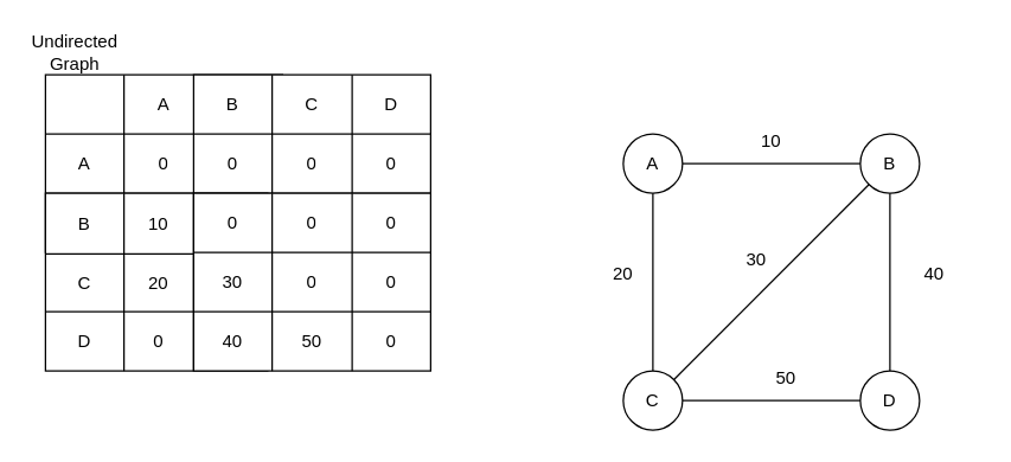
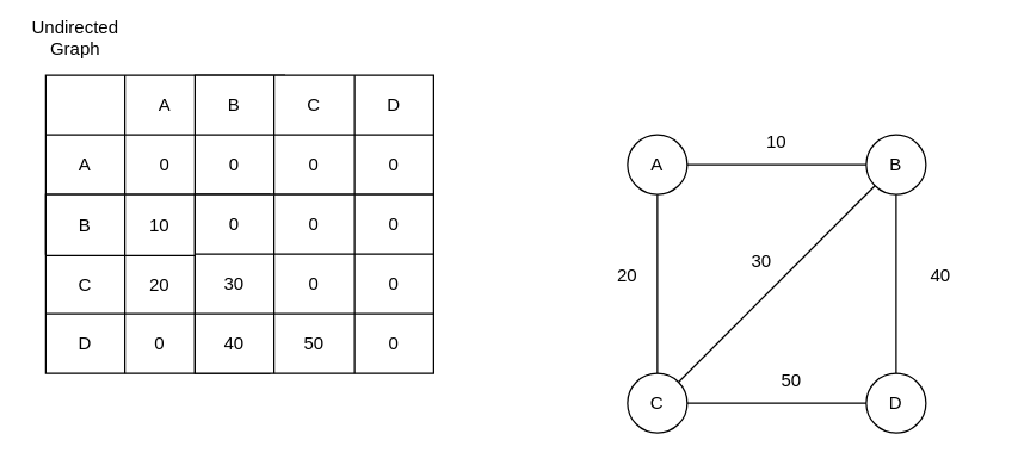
  <mxCell id="0" />
  <mxCell id="1" parent="0" />
  <mxCell id="2" value="" style="shape=table;html=1;whiteSpace=wrap;startSize=0;container=1;collapsible=0;childLayout=tableLayout;" vertex="1" parent="1"><mxGeometry x="30" y="50" width="160" height="120" as="geometry" /></mxCell>
  <mxCell id="3" value="" style="shape=tableRow;horizontal=0;startSize=0;swimlaneHead=0;swimlaneBody=0;top=0;left=0;bottom=0;right=0;collapsible=0;dropTarget=0;fillColor=none;points=[[0,0.5],[1,0.5]];portConstraint=eastwest;" vertex="1" parent="2"><mxGeometry width="160" height="40" as="geometry" /></mxCell>
  <mxCell id="4" value="" style="shape=partialRectangle;html=1;whiteSpace=wrap;connectable=0;fillColor=none;top=0;left=0;bottom=0;right=0;overflow=hidden;" vertex="1" parent="3"><mxGeometry width="53" height="40" as="geometry"><mxRectangle width="53" height="40" as="alternateBounds" /></mxGeometry></mxCell>
  <mxCell id="5" value="A" style="shape=partialRectangle;html=1;whiteSpace=wrap;connectable=0;fillColor=none;top=0;left=0;bottom=0;right=0;overflow=hidden;" vertex="1" parent="3"><mxGeometry x="53" width="54" height="40" as="geometry"><mxRectangle width="54" height="40" as="alternateBounds" /></mxGeometry></mxCell>
  <mxCell id="6" value="B" style="shape=partialRectangle;html=1;whiteSpace=wrap;connectable=0;fillColor=none;top=0;left=0;bottom=0;right=0;overflow=hidden;" vertex="1" parent="3"><mxGeometry x="107" width="53" height="40" as="geometry"><mxRectangle width="53" height="40" as="alternateBounds" /></mxGeometry></mxCell>
  <mxCell id="7" value="" style="shape=tableRow;horizontal=0;startSize=0;swimlaneHead=0;swimlaneBody=0;top=0;left=0;bottom=0;right=0;collapsible=0;dropTarget=0;fillColor=none;points=[[0,0.5],[1,0.5]];portConstraint=eastwest;" vertex="1" parent="2"><mxGeometry y="40" width="160" height="40" as="geometry" /></mxCell>
  <mxCell id="8" value="A" style="shape=partialRectangle;html=1;whiteSpace=wrap;connectable=0;fillColor=none;top=0;left=0;bottom=0;right=0;overflow=hidden;" vertex="1" parent="7"><mxGeometry width="53" height="40" as="geometry"><mxRectangle width="53" height="40" as="alternateBounds" /></mxGeometry></mxCell>
  <mxCell id="9" value="0" style="shape=partialRectangle;html=1;whiteSpace=wrap;connectable=0;fillColor=none;top=0;left=0;bottom=0;right=0;overflow=hidden;" vertex="1" parent="7"><mxGeometry x="53" width="54" height="40" as="geometry"><mxRectangle width="54" height="40" as="alternateBounds" /></mxGeometry></mxCell>
  <mxCell id="10" value="0" style="shape=partialRectangle;html=1;whiteSpace=wrap;connectable=0;fillColor=none;top=0;left=0;bottom=0;right=0;overflow=hidden;" vertex="1" parent="7"><mxGeometry x="107" width="53" height="40" as="geometry"><mxRectangle width="53" height="40" as="alternateBounds" /></mxGeometry></mxCell>
  <mxCell id="11" value="" style="shape=tableRow;horizontal=0;startSize=0;swimlaneHead=0;swimlaneBody=0;top=0;left=0;bottom=0;right=0;collapsible=0;dropTarget=0;fillColor=none;points=[[0,0.5],[1,0.5]];portConstraint=eastwest;" vertex="1" parent="2"><mxGeometry y="80" width="160" height="40" as="geometry" /></mxCell>
  <mxCell id="12" value="B" style="shape=partialRectangle;html=1;whiteSpace=wrap;connectable=0;fillColor=none;top=0;left=0;bottom=0;right=0;overflow=hidden;" vertex="1" parent="11"><mxGeometry width="53" height="40" as="geometry"><mxRectangle width="53" height="40" as="alternateBounds" /></mxGeometry></mxCell>
  <mxCell id="13" value="10" style="shape=partialRectangle;html=1;whiteSpace=wrap;connectable=0;fillColor=none;top=0;left=0;bottom=0;right=0;overflow=hidden;" vertex="1" parent="11"><mxGeometry x="53" width="54" height="40" as="geometry"><mxRectangle width="54" height="40" as="alternateBounds" /></mxGeometry></mxCell>
  <mxCell id="14" value="0" style="shape=partialRectangle;html=1;whiteSpace=wrap;connectable=0;fillColor=none;top=0;left=0;bottom=0;right=0;overflow=hidden;pointerEvents=1;" vertex="1" parent="11"><mxGeometry x="107" width="53" height="40" as="geometry"><mxRectangle width="53" height="40" as="alternateBounds" /></mxGeometry></mxCell>
  <mxCell id="15" value="" style="shape=table;html=1;whiteSpace=wrap;startSize=0;container=1;collapsible=0;childLayout=tableLayout;rowLines=1;columnLines=1;fixedRows=1;resizeLast=1;resizeLastRow=1;noLabel=0;snapToPoint=0;fixDash=0;expand=1;" vertex="1" parent="1"><mxGeometry x="130" y="50" width="160" height="120" as="geometry" /></mxCell>
  <mxCell id="16" value="" style="shape=tableRow;horizontal=0;startSize=0;swimlaneHead=0;swimlaneBody=0;top=0;left=0;bottom=0;right=0;collapsible=0;dropTarget=0;fillColor=none;points=[[0,0.5],[1,0.5]];portConstraint=eastwest;" vertex="1" parent="15"><mxGeometry width="160" height="40" as="geometry" /></mxCell>
  <mxCell id="17" value="B" style="shape=partialRectangle;html=1;whiteSpace=wrap;connectable=0;fillColor=none;top=0;left=0;bottom=0;right=0;overflow=hidden;" vertex="1" parent="16"><mxGeometry width="53" height="40" as="geometry"><mxRectangle width="53" height="40" as="alternateBounds" /></mxGeometry></mxCell>
  <mxCell id="18" value="C" style="shape=partialRectangle;html=1;whiteSpace=wrap;connectable=0;fillColor=none;top=0;left=0;bottom=0;right=0;overflow=hidden;" vertex="1" parent="16"><mxGeometry x="53" width="54" height="40" as="geometry"><mxRectangle width="54" height="40" as="alternateBounds" /></mxGeometry></mxCell>
  <mxCell id="19" value="D" style="shape=partialRectangle;html=1;whiteSpace=wrap;connectable=0;fillColor=none;top=0;left=0;bottom=0;right=0;overflow=hidden;" vertex="1" parent="16"><mxGeometry x="107" width="53" height="40" as="geometry"><mxRectangle width="53" height="40" as="alternateBounds" /></mxGeometry></mxCell>
  <mxCell id="20" value="" style="shape=tableRow;horizontal=0;startSize=0;swimlaneHead=0;swimlaneBody=0;top=0;left=0;bottom=0;right=0;collapsible=0;dropTarget=0;fillColor=none;points=[[0,0.5],[1,0.5]];portConstraint=eastwest;" vertex="1" parent="15"><mxGeometry y="40" width="160" height="40" as="geometry" /></mxCell>
  <mxCell id="21" value="0" style="shape=partialRectangle;html=1;whiteSpace=wrap;connectable=0;fillColor=none;top=0;left=0;bottom=0;right=0;overflow=hidden;" vertex="1" parent="20"><mxGeometry width="53" height="40" as="geometry"><mxRectangle width="53" height="40" as="alternateBounds" /></mxGeometry></mxCell>
  <mxCell id="22" value="0" style="shape=partialRectangle;html=1;whiteSpace=wrap;connectable=0;fillColor=none;top=0;left=0;bottom=0;right=0;overflow=hidden;" vertex="1" parent="20"><mxGeometry x="53" width="54" height="40" as="geometry"><mxRectangle width="54" height="40" as="alternateBounds" /></mxGeometry></mxCell>
  <mxCell id="23" value="0" style="shape=partialRectangle;html=1;whiteSpace=wrap;connectable=0;fillColor=none;top=0;left=0;bottom=0;right=0;overflow=hidden;pointerEvents=1;" vertex="1" parent="20"><mxGeometry x="107" width="53" height="40" as="geometry"><mxRectangle width="53" height="40" as="alternateBounds" /></mxGeometry></mxCell>
  <mxCell id="24" value="" style="shape=tableRow;horizontal=0;startSize=0;swimlaneHead=0;swimlaneBody=0;top=0;left=0;bottom=0;right=0;collapsible=0;dropTarget=0;fillColor=none;points=[[0,0.5],[1,0.5]];portConstraint=eastwest;" vertex="1" parent="15"><mxGeometry y="80" width="160" height="40" as="geometry" /></mxCell>
  <mxCell id="25" value="0" style="shape=partialRectangle;html=1;whiteSpace=wrap;connectable=0;fillColor=none;top=0;left=0;bottom=0;right=0;overflow=hidden;" vertex="1" parent="24"><mxGeometry width="53" height="40" as="geometry"><mxRectangle width="53" height="40" as="alternateBounds" /></mxGeometry></mxCell>
  <mxCell id="26" value="0" style="shape=partialRectangle;html=1;whiteSpace=wrap;connectable=0;fillColor=none;top=0;left=0;bottom=0;right=0;overflow=hidden;" vertex="1" parent="24"><mxGeometry x="53" width="54" height="40" as="geometry"><mxRectangle width="54" height="40" as="alternateBounds" /></mxGeometry></mxCell>
  <mxCell id="27" value="0" style="shape=partialRectangle;html=1;whiteSpace=wrap;connectable=0;fillColor=none;top=0;left=0;bottom=0;right=0;overflow=hidden;strokeColor=none;" vertex="1" parent="24"><mxGeometry x="107" width="53" height="40" as="geometry"><mxRectangle width="53" height="40" as="alternateBounds" /></mxGeometry></mxCell>
  <mxCell id="28" value="" style="shape=table;html=1;whiteSpace=wrap;startSize=0;container=1;collapsible=0;childLayout=tableLayout;" vertex="1" parent="1"><mxGeometry x="30" y="130" width="150" height="120" as="geometry" /></mxCell>
  <mxCell id="29" value="" style="shape=tableRow;horizontal=0;startSize=0;swimlaneHead=0;swimlaneBody=0;top=0;left=0;bottom=0;right=0;collapsible=0;dropTarget=0;fillColor=none;points=[[0,0.5],[1,0.5]];portConstraint=eastwest;" vertex="1" parent="28"><mxGeometry width="150" height="41" as="geometry" /></mxCell>
  <mxCell id="30" value="B" style="shape=partialRectangle;html=1;whiteSpace=wrap;connectable=0;fillColor=none;top=0;left=0;bottom=0;right=0;overflow=hidden;" vertex="1" parent="29"><mxGeometry width="53" height="41" as="geometry"><mxRectangle width="53" height="41" as="alternateBounds" /></mxGeometry></mxCell>
  <mxCell id="31" value="10" style="shape=partialRectangle;html=1;whiteSpace=wrap;connectable=0;fillColor=none;top=0;left=0;bottom=0;right=0;overflow=hidden;" vertex="1" parent="29"><mxGeometry x="53" width="47" height="41" as="geometry"><mxRectangle width="47" height="41" as="alternateBounds" /></mxGeometry></mxCell>
  <mxCell id="32" value="30" style="shape=partialRectangle;html=1;whiteSpace=wrap;connectable=0;fillColor=none;top=0;left=0;bottom=0;right=0;overflow=hidden;" vertex="1" parent="29"><mxGeometry x="100" width="50" height="41" as="geometry"><mxRectangle width="50" height="41" as="alternateBounds" /></mxGeometry></mxCell>
  <mxCell id="33" value="" style="shape=tableRow;horizontal=0;startSize=0;swimlaneHead=0;swimlaneBody=0;top=0;left=0;bottom=0;right=0;collapsible=0;dropTarget=0;fillColor=none;points=[[0,0.5],[1,0.5]];portConstraint=eastwest;" vertex="1" parent="28"><mxGeometry y="41" width="150" height="39" as="geometry" /></mxCell>
  <mxCell id="34" value="C" style="shape=partialRectangle;html=1;whiteSpace=wrap;connectable=0;fillColor=none;top=0;left=0;bottom=0;right=0;overflow=hidden;" vertex="1" parent="33"><mxGeometry width="53" height="39" as="geometry"><mxRectangle width="53" height="39" as="alternateBounds" /></mxGeometry></mxCell>
  <mxCell id="35" value="20" style="shape=partialRectangle;html=1;whiteSpace=wrap;connectable=0;fillColor=none;top=0;left=0;bottom=0;right=0;overflow=hidden;" vertex="1" parent="33"><mxGeometry x="53" width="47" height="39" as="geometry"><mxRectangle width="47" height="39" as="alternateBounds" /></mxGeometry></mxCell>
  <mxCell id="36" value="40" style="shape=partialRectangle;html=1;whiteSpace=wrap;connectable=0;fillColor=none;top=0;left=0;bottom=0;right=0;overflow=hidden;" vertex="1" parent="33"><mxGeometry x="100" width="50" height="39" as="geometry"><mxRectangle width="50" height="39" as="alternateBounds" /></mxGeometry></mxCell>
  <mxCell id="37" value="" style="shape=tableRow;horizontal=0;startSize=0;swimlaneHead=0;swimlaneBody=0;top=0;left=0;bottom=0;right=0;collapsible=0;dropTarget=0;fillColor=none;points=[[0,0.5],[1,0.5]];portConstraint=eastwest;" vertex="1" parent="28"><mxGeometry y="80" width="150" height="40" as="geometry" /></mxCell>
  <mxCell id="38" value="D" style="shape=partialRectangle;html=1;whiteSpace=wrap;connectable=0;fillColor=none;top=0;left=0;bottom=0;right=0;overflow=hidden;" vertex="1" parent="37"><mxGeometry width="53" height="40" as="geometry"><mxRectangle width="53" height="40" as="alternateBounds" /></mxGeometry></mxCell>
  <mxCell id="39" value="0" style="shape=partialRectangle;html=1;whiteSpace=wrap;connectable=0;fillColor=none;top=0;left=0;bottom=0;right=0;overflow=hidden;" vertex="1" parent="37"><mxGeometry x="53" width="47" height="40" as="geometry"><mxRectangle width="47" height="40" as="alternateBounds" /></mxGeometry></mxCell>
  <mxCell id="40" value="" style="shape=partialRectangle;html=1;whiteSpace=wrap;connectable=0;fillColor=none;top=0;left=0;bottom=0;right=0;overflow=hidden;pointerEvents=1;" vertex="1" parent="37"><mxGeometry x="100" width="50" height="40" as="geometry"><mxRectangle width="50" height="40" as="alternateBounds" /></mxGeometry></mxCell>
  <mxCell id="41" value="" style="shape=table;html=1;whiteSpace=wrap;startSize=0;container=1;collapsible=0;childLayout=tableLayout;" vertex="1" parent="1"><mxGeometry x="130" y="130" width="160" height="120" as="geometry" /></mxCell>
  <mxCell id="42" value="" style="shape=tableRow;horizontal=0;startSize=0;swimlaneHead=0;swimlaneBody=0;top=0;left=0;bottom=0;right=0;collapsible=0;dropTarget=0;fillColor=none;points=[[0,0.5],[1,0.5]];portConstraint=eastwest;" vertex="1" parent="41"><mxGeometry width="160" height="40" as="geometry" /></mxCell>
  <mxCell id="43" value="0" style="shape=partialRectangle;html=1;whiteSpace=wrap;connectable=0;fillColor=none;top=0;left=0;bottom=0;right=0;overflow=hidden;" vertex="1" parent="42"><mxGeometry width="53" height="40" as="geometry"><mxRectangle width="53" height="40" as="alternateBounds" /></mxGeometry></mxCell>
  <mxCell id="44" value="0" style="shape=partialRectangle;html=1;whiteSpace=wrap;connectable=0;fillColor=none;top=0;left=0;bottom=0;right=0;overflow=hidden;" vertex="1" parent="42"><mxGeometry x="53" width="54" height="40" as="geometry"><mxRectangle width="54" height="40" as="alternateBounds" /></mxGeometry></mxCell>
  <mxCell id="45" value="0" style="shape=partialRectangle;html=1;whiteSpace=wrap;connectable=0;fillColor=none;top=0;left=0;bottom=0;right=0;overflow=hidden;" vertex="1" parent="42"><mxGeometry x="107" width="53" height="40" as="geometry"><mxRectangle width="53" height="40" as="alternateBounds" /></mxGeometry></mxCell>
  <mxCell id="46" value="" style="shape=tableRow;horizontal=0;startSize=0;swimlaneHead=0;swimlaneBody=0;top=0;left=0;bottom=0;right=0;collapsible=0;dropTarget=0;fillColor=none;points=[[0,0.5],[1,0.5]];portConstraint=eastwest;" vertex="1" parent="41"><mxGeometry y="40" width="160" height="40" as="geometry" /></mxCell>
  <mxCell id="47" value="30" style="shape=partialRectangle;html=1;whiteSpace=wrap;connectable=0;fillColor=none;top=0;left=0;bottom=0;right=0;overflow=hidden;" vertex="1" parent="46"><mxGeometry width="53" height="40" as="geometry"><mxRectangle width="53" height="40" as="alternateBounds" /></mxGeometry></mxCell>
  <mxCell id="48" value="0" style="shape=partialRectangle;html=1;whiteSpace=wrap;connectable=0;fillColor=none;top=0;left=0;bottom=0;right=0;overflow=hidden;" vertex="1" parent="46"><mxGeometry x="53" width="54" height="40" as="geometry"><mxRectangle width="54" height="40" as="alternateBounds" /></mxGeometry></mxCell>
  <mxCell id="49" value="0" style="shape=partialRectangle;html=1;whiteSpace=wrap;connectable=0;fillColor=none;top=0;left=0;bottom=0;right=0;overflow=hidden;" vertex="1" parent="46"><mxGeometry x="107" width="53" height="40" as="geometry"><mxRectangle width="53" height="40" as="alternateBounds" /></mxGeometry></mxCell>
  <mxCell id="50" value="" style="shape=tableRow;horizontal=0;startSize=0;swimlaneHead=0;swimlaneBody=0;top=0;left=0;bottom=0;right=0;collapsible=0;dropTarget=0;fillColor=none;points=[[0,0.5],[1,0.5]];portConstraint=eastwest;" vertex="1" parent="41"><mxGeometry y="80" width="160" height="40" as="geometry" /></mxCell>
  <mxCell id="51" value="40" style="shape=partialRectangle;html=1;whiteSpace=wrap;connectable=0;fillColor=none;top=0;left=0;bottom=0;right=0;overflow=hidden;" vertex="1" parent="50"><mxGeometry width="53" height="40" as="geometry"><mxRectangle width="53" height="40" as="alternateBounds" /></mxGeometry></mxCell>
  <mxCell id="52" value="50" style="shape=partialRectangle;html=1;whiteSpace=wrap;connectable=0;fillColor=none;top=0;left=0;bottom=0;right=0;overflow=hidden;" vertex="1" parent="50"><mxGeometry x="53" width="54" height="40" as="geometry"><mxRectangle width="54" height="40" as="alternateBounds" /></mxGeometry></mxCell>
  <mxCell id="53" value="0" style="shape=partialRectangle;html=1;whiteSpace=wrap;connectable=0;fillColor=none;top=0;left=0;bottom=0;right=0;overflow=hidden;pointerEvents=1;" vertex="1" parent="50"><mxGeometry x="107" width="53" height="40" as="geometry"><mxRectangle width="53" height="40" as="alternateBounds" /></mxGeometry></mxCell>
- <mxCell id="54" value="Undirected Graph" style="text;strokeColor=none;align=center;fillColor=none;html=1;verticalAlign=middle;whiteSpace=wrap;rounded=0;" vertex="1" parent="1"><mxGeometry x="20" y="20" width="60" height="30" as="geometry" /></mxCell>
+ <mxCell id="54" value="Undirected Graph" style="text;strokeColor=none;align=center;fillColor=none;html=1;verticalAlign=middle;whiteSpace=wrap;rounded=0;" vertex="1" parent="1"><mxGeometry x="20" y="10" width="60" height="30" as="geometry" /></mxCell>
  <mxCell id="55" value="A" style="ellipse;whiteSpace=wrap;html=1;aspect=fixed;labelBackgroundColor=none;strokeColor=default;fillColor=none;" vertex="1" parent="1"><mxGeometry x="420" y="90" width="40" height="40" as="geometry" /></mxCell>
  <mxCell id="56" style="edgeStyle=none;html=1;exitX=0;exitY=0.5;exitDx=0;exitDy=0;entryX=1;entryY=0.5;entryDx=0;entryDy=0;endArrow=none;endFill=0;" edge="1" parent="1" source="58" target="55"><mxGeometry relative="1" as="geometry" /></mxCell>
  <mxCell id="57" style="edgeStyle=none;html=1;exitX=0.5;exitY=1;exitDx=0;exitDy=0;entryX=0.5;entryY=0;entryDx=0;entryDy=0;endArrow=none;endFill=0;" edge="1" parent="1" source="58" target="63"><mxGeometry relative="1" as="geometry" /></mxCell>
  <mxCell id="58" value="B" style="ellipse;whiteSpace=wrap;html=1;aspect=fixed;labelBackgroundColor=none;strokeColor=default;fillColor=none;" vertex="1" parent="1"><mxGeometry x="580" y="90" width="40" height="40" as="geometry" /></mxCell>
  <mxCell id="59" style="edgeStyle=none;html=1;exitX=1;exitY=0;exitDx=0;exitDy=0;endArrow=none;endFill=0;" edge="1" parent="1" source="62" target="58"><mxGeometry relative="1" as="geometry" /></mxCell>
  <mxCell id="60" style="edgeStyle=none;html=1;exitX=0.5;exitY=0;exitDx=0;exitDy=0;entryX=0.5;entryY=1;entryDx=0;entryDy=0;endArrow=none;endFill=0;" edge="1" parent="1" source="62" target="55"><mxGeometry relative="1" as="geometry" /></mxCell>
  <mxCell id="61" style="edgeStyle=none;html=1;exitX=1;exitY=0.5;exitDx=0;exitDy=0;entryX=0;entryY=0.5;entryDx=0;entryDy=0;endArrow=none;endFill=0;" edge="1" parent="1" source="62" target="63"><mxGeometry relative="1" as="geometry" /></mxCell>
  <mxCell id="62" value="C" style="ellipse;whiteSpace=wrap;html=1;aspect=fixed;labelBackgroundColor=none;strokeColor=default;fillColor=none;" vertex="1" parent="1"><mxGeometry x="420" y="250" width="40" height="40" as="geometry" /></mxCell>
  <mxCell id="63" value="D" style="ellipse;whiteSpace=wrap;html=1;aspect=fixed;labelBackgroundColor=none;strokeColor=default;fillColor=none;" vertex="1" parent="1"><mxGeometry x="580" y="250" width="40" height="40" as="geometry" /></mxCell>
  <mxCell id="64" value="10" style="text;strokeColor=none;align=center;fillColor=none;html=1;verticalAlign=middle;whiteSpace=wrap;rounded=0;labelBackgroundColor=none;" vertex="1" parent="1"><mxGeometry x="490" y="80" width="60" height="30" as="geometry" /></mxCell>
  <mxCell id="65" value="20" style="text;strokeColor=none;align=center;fillColor=none;html=1;verticalAlign=middle;whiteSpace=wrap;rounded=0;labelBackgroundColor=none;" vertex="1" parent="1"><mxGeometry x="390" y="170" width="60" height="30" as="geometry" /></mxCell>
  <mxCell id="66" value="30&lt;span style=&quot;color: rgba(0, 0, 0, 0); font-family: monospace; font-size: 0px; text-align: start;&quot;&gt;%3CmxGraphModel%3E%3Croot%3E%3CmxCell%20id%3D%220%22%2F%3E%3CmxCell%20id%3D%221%22%20parent%3D%220%22%2F%3E%3CmxCell%20id%3D%222%22%20value%3D%2210%22%20style%3D%22text%3BstrokeColor%3Dnone%3Balign%3Dcenter%3BfillColor%3Dnone%3Bhtml%3D1%3BverticalAlign%3Dmiddle%3BwhiteSpace%3Dwrap%3Brounded%3D0%3BlabelBackgroundColor%3Dnone%3B%22%20vertex%3D%221%22%20parent%3D%221%22%3E%3CmxGeometry%20x%3D%22510%22%20y%3D%2270%22%20width%3D%2260%22%20height%3D%2230%22%20as%3D%22geometry%22%2F%3E%3C%2FmxCell%3E%3C%2Froot%3E%3C%2FmxGraphModel%3E&lt;/span&gt;" style="text;strokeColor=none;align=center;fillColor=none;html=1;verticalAlign=middle;whiteSpace=wrap;rounded=0;labelBackgroundColor=none;" vertex="1" parent="1"><mxGeometry x="480" y="160" width="60" height="30" as="geometry" /></mxCell>
  <mxCell id="67" value="40" style="text;strokeColor=none;align=center;fillColor=none;html=1;verticalAlign=middle;whiteSpace=wrap;rounded=0;labelBackgroundColor=none;" vertex="1" parent="1"><mxGeometry x="600" y="170" width="60" height="30" as="geometry" /></mxCell>
  <mxCell id="68" value="50" style="text;strokeColor=none;align=center;fillColor=none;html=1;verticalAlign=middle;whiteSpace=wrap;rounded=0;labelBackgroundColor=none;" vertex="1" parent="1"><mxGeometry x="500" y="240" width="60" height="30" as="geometry" /></mxCell>
